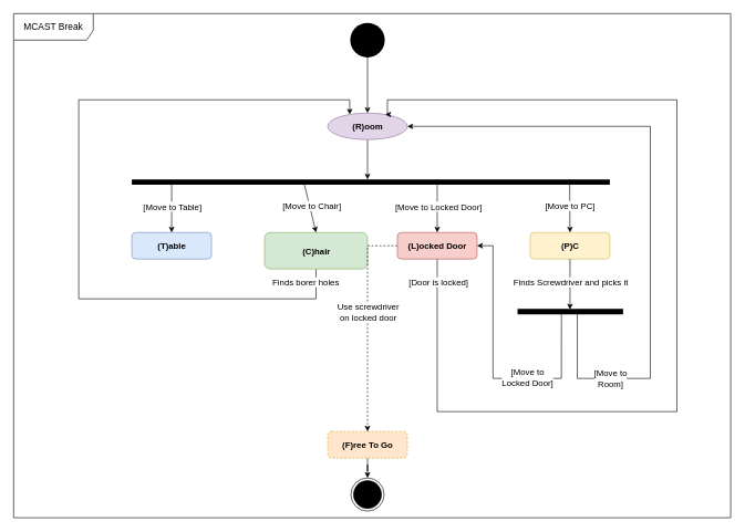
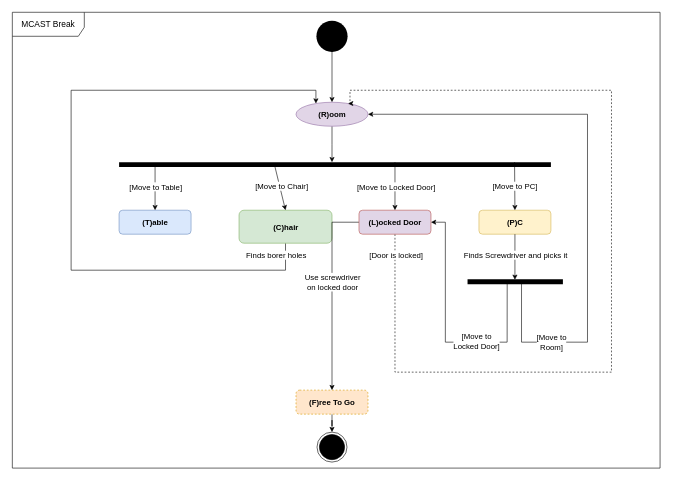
  <mxCell id="0" />
  <mxCell id="1" parent="0" />
  <mxCell id="2" value="MCAST Break" style="shape=umlFrame;whiteSpace=wrap;html=1;rounded=1;strokeColor=#000000;fontSize=14;width=120;height=40;movable=0;resizable=0;rotatable=0;deletable=0;editable=0;connectable=0;" parent="1" vertex="1"><mxGeometry x="20" y="20" width="1080" height="760" as="geometry" /></mxCell>
  <mxCell id="3" value="" style="ellipse;html=1;shape=startState;fillColor=#000000;strokeColor=none;" parent="1" vertex="1"><mxGeometry x="523" y="30" width="60" height="60" as="geometry" /></mxCell>
  <mxCell id="4" value="" style="edgeStyle=orthogonalEdgeStyle;html=1;verticalAlign=bottom;endArrow=classic;endSize=6;exitX=0.5;exitY=0.833;exitDx=0;exitDy=0;exitPerimeter=0;entryX=0.5;entryY=0;entryDx=0;entryDy=0;strokeWidth=1;endFill=1;rounded=0;" parent="1" source="3" target="9" edge="1"><mxGeometry relative="1" as="geometry"><mxPoint x="553" y="160" as="targetPoint" /><mxPoint x="578" y="110" as="sourcePoint" /></mxGeometry></mxCell>
  <mxCell id="5" value="" style="ellipse;html=1;shape=endState;fillColor=#000000;" parent="1" vertex="1"><mxGeometry x="528" y="720" width="50" height="50" as="geometry" /></mxCell>
  <mxCell id="6" value="" style="edgeStyle=orthogonalEdgeStyle;rounded=0;orthogonalLoop=1;jettySize=auto;html=1;strokeColor=#000000;" parent="1" source="7" target="5" edge="1"><mxGeometry relative="1" as="geometry" /></mxCell>
  <mxCell id="7" value="(F)ree To Go" style="html=1;strokeColor=#d79b00;rounded=1;fontSize=13;fontStyle=1;fillColor=#ffe6cc;dashed=1;" parent="1" vertex="1"><mxGeometry x="493" y="650" width="120" height="40" as="geometry" /></mxCell>
  <mxCell id="8" style="edgeStyle=orthogonalEdgeStyle;rounded=0;orthogonalLoop=1;jettySize=auto;html=1;exitX=0.5;exitY=1;exitDx=0;exitDy=0;strokeColor=#000000;strokeWidth=1;fontSize=14;" parent="1" source="9" edge="1"><mxGeometry relative="1" as="geometry"><mxPoint x="553" y="270" as="targetPoint" /></mxGeometry></mxCell>
  <mxCell id="9" value="(R)oom" style="ellipse;html=1;strokeColor=#9673a6;fontSize=13;fontStyle=1;fillColor=#e1d5e7;" parent="1" vertex="1"><mxGeometry x="493" y="170" width="120" height="40" as="geometry" /></mxCell>
  <mxCell id="10" value="" style="line;strokeWidth=8;fillColor=none;align=left;verticalAlign=middle;spacingTop=-1;spacingLeft=3;spacingRight=3;rotatable=0;labelPosition=right;points=[];portConstraint=eastwest;rounded=1;fontSize=14;" parent="1" vertex="1"><mxGeometry x="198" y="270" width="720" height="8" as="geometry" /></mxCell>
  <mxCell id="11" value="&lt;font style=&quot;font-size: 13px&quot;&gt;(T)able&lt;/font&gt;" style="html=1;strokeColor=#6c8ebf;rounded=1;fillColor=#dae8fc;fontSize=14;fontStyle=1" parent="1" vertex="1"><mxGeometry x="198" y="350" width="120" height="40" as="geometry" /></mxCell>
  <mxCell id="12" style="edgeStyle=orthogonalEdgeStyle;rounded=0;orthogonalLoop=1;jettySize=auto;html=1;exitX=0.5;exitY=1;exitDx=0;exitDy=0;entryX=0.25;entryY=0;entryDx=0;entryDy=0;strokeColor=#000000;strokeWidth=1;fontSize=14;" parent="1" source="14" target="9" edge="1"><mxGeometry relative="1" as="geometry"><Array as="points"><mxPoint x="458" y="450" /><mxPoint x="118" y="450" /><mxPoint x="118" y="150" /><mxPoint x="523" y="150" /></Array></mxGeometry></mxCell>
  <mxCell id="13" value="Finds borer holes" style="edgeLabel;html=1;align=center;verticalAlign=middle;resizable=0;points=[];fontSize=13;" parent="12" vertex="1" connectable="0"><mxGeometry x="-0.719" relative="1" as="geometry"><mxPoint x="98" y="-26" as="offset" /></mxGeometry></mxCell>
  <mxCell id="14" value="(C)hair" style="html=1;strokeColor=#82b366;rounded=1;fillColor=#d5e8d4;fontSize=13;fontStyle=1" parent="1" vertex="1"><mxGeometry x="398" y="350" width="155" height="55" as="geometry" /></mxCell>
- <mxCell id="15" style="edgeStyle=orthogonalEdgeStyle;rounded=0;orthogonalLoop=1;jettySize=auto;html=1;exitX=0.5;exitY=1;exitDx=0;exitDy=0;strokeColor=#000000;strokeWidth=1;fontSize=14;entryX=0.75;entryY=0;entryDx=0;entryDy=0;" parent="1" source="19" target="9" edge="1"><mxGeometry relative="1" as="geometry"><mxPoint x="858" y="170" as="targetPoint" /><Array as="points"><mxPoint x="658" y="620" /><mxPoint x="1019" y="620" /><mxPoint x="1019" y="150" /><mxPoint x="583" y="150" /></Array></mxGeometry></mxCell>
+ <mxCell id="15" style="edgeStyle=orthogonalEdgeStyle;rounded=0;orthogonalLoop=1;jettySize=auto;html=1;exitX=0.5;exitY=1;exitDx=0;exitDy=0;strokeColor=#000000;strokeWidth=1;fontSize=14;entryX=0.75;entryY=0;entryDx=0;entryDy=0;dashed=1;" parent="1" source="19" target="9" edge="1"><mxGeometry relative="1" as="geometry"><mxPoint x="858" y="170" as="targetPoint" /><Array as="points"><mxPoint x="658" y="620" /><mxPoint x="1019" y="620" /><mxPoint x="1019" y="150" /><mxPoint x="583" y="150" /></Array></mxGeometry></mxCell>
  <mxCell id="16" value="[Door is locked]" style="edgeLabel;html=1;align=center;verticalAlign=middle;resizable=0;points=[];fontSize=13;" parent="15" vertex="1" connectable="0"><mxGeometry x="-0.472" relative="1" as="geometry"><mxPoint x="-171" y="-196" as="offset" /></mxGeometry></mxCell>
- <mxCell id="17" style="edgeStyle=orthogonalEdgeStyle;rounded=0;orthogonalLoop=1;jettySize=auto;html=1;exitX=0;exitY=0.5;exitDx=0;exitDy=0;entryX=0.5;entryY=0;entryDx=0;entryDy=0;fontSize=13;dashed=1;" parent="1" source="19" target="7" edge="1"><mxGeometry relative="1" as="geometry" /></mxCell>
+ <mxCell id="17" style="edgeStyle=orthogonalEdgeStyle;rounded=0;orthogonalLoop=1;jettySize=auto;html=1;exitX=0;exitY=0.5;exitDx=0;exitDy=0;entryX=0.5;entryY=0;entryDx=0;entryDy=0;fontSize=13;" parent="1" source="19" target="7" edge="1"><mxGeometry relative="1" as="geometry" /></mxCell>
  <mxCell id="18" value="Use screwdriver&lt;br&gt;on locked door" style="edgeLabel;html=1;align=center;verticalAlign=middle;resizable=0;points=[];fontSize=13;" parent="17" vertex="1" connectable="0"><mxGeometry x="-0.284" y="4" relative="1" as="geometry"><mxPoint x="-4" y="28" as="offset" /></mxGeometry></mxCell>
- <mxCell id="19" value="(L)ocked Door" style="html=1;strokeColor=#b85450;rounded=1;fillColor=#f8cecc;fontSize=13;fontStyle=1" parent="1" vertex="1"><mxGeometry x="598" y="350" width="120" height="40" as="geometry" /></mxCell>
+ <mxCell id="19" value="(L)ocked Door" style="html=1;strokeColor=#b85450;rounded=1;fillColor=#e1d5e7;fontSize=13;fontStyle=1;" parent="1" vertex="1"><mxGeometry x="598" y="350" width="120" height="40" as="geometry" /></mxCell>
  <mxCell id="20" style="edgeStyle=orthogonalEdgeStyle;rounded=0;orthogonalLoop=1;jettySize=auto;html=1;strokeColor=#000000;strokeWidth=1;fontSize=14;entryX=1;entryY=0.5;entryDx=0;entryDy=0;exitX=0.857;exitY=0.531;exitDx=0;exitDy=0;exitPerimeter=0;" parent="1" source="31" target="9" edge="1"><mxGeometry relative="1" as="geometry"><mxPoint x="958" y="474" as="sourcePoint" /><mxPoint x="648" y="180" as="targetPoint" /><Array as="points"><mxPoint x="869" y="470" /><mxPoint x="869" y="570" /><mxPoint x="979" y="570" /><mxPoint x="979" y="190" /></Array></mxGeometry></mxCell>
  <mxCell id="21" value="[Move to &lt;br&gt;Room]" style="edgeLabel;html=1;align=center;verticalAlign=middle;resizable=0;points=[];fontSize=13;" parent="20" vertex="1" connectable="0"><mxGeometry x="-0.806" y="-5" relative="1" as="geometry"><mxPoint x="54" y="49.76" as="offset" /></mxGeometry></mxCell>
  <mxCell id="22" value="(P)C" style="html=1;strokeColor=#d6b656;rounded=1;fillColor=#fff2cc;fontSize=13;fontStyle=1" parent="1" vertex="1"><mxGeometry x="798" y="350" width="120" height="40" as="geometry" /></mxCell>
  <mxCell id="23" value="" style="endArrow=classic;html=1;strokeColor=#000000;fontSize=14;strokeWidth=1;entryX=0.5;entryY=0;entryDx=0;entryDy=0;" parent="1" target="11" edge="1"><mxGeometry width="50" height="50" relative="1" as="geometry"><mxPoint x="258" y="277" as="sourcePoint" /><mxPoint x="258" y="347" as="targetPoint" /></mxGeometry></mxCell>
  <mxCell id="24" value="[Move to Table]" style="edgeLabel;html=1;align=center;verticalAlign=middle;resizable=0;points=[];fontSize=13;" parent="23" vertex="1" connectable="0"><mxGeometry x="0.255" y="1" relative="1" as="geometry"><mxPoint x="-1" y="-13" as="offset" /></mxGeometry></mxCell>
  <mxCell id="25" value="" style="endArrow=classic;html=1;strokeColor=#000000;fontSize=13;strokeWidth=1;entryX=0.5;entryY=0;entryDx=0;entryDy=0;" parent="1" target="14" edge="1"><mxGeometry width="50" height="50" relative="1" as="geometry"><mxPoint x="458" y="278" as="sourcePoint" /><mxPoint x="418" y="340" as="targetPoint" /></mxGeometry></mxCell>
  <mxCell id="26" value="[Move to Chair]" style="edgeLabel;html=1;align=center;verticalAlign=middle;resizable=0;points=[];fontSize=13;" parent="25" vertex="1" connectable="0"><mxGeometry x="0.255" y="1" relative="1" as="geometry"><mxPoint x="-1" y="-13" as="offset" /></mxGeometry></mxCell>
  <mxCell id="27" value="" style="endArrow=classic;html=1;strokeColor=#000000;fontSize=13;strokeWidth=1;entryX=0.5;entryY=0;entryDx=0;entryDy=0;" parent="1" target="19" edge="1"><mxGeometry width="50" height="50" relative="1" as="geometry"><mxPoint x="658" y="270" as="sourcePoint" /><mxPoint x="648" y="340" as="targetPoint" /></mxGeometry></mxCell>
  <mxCell id="28" value="[Move to Locked Door]" style="edgeLabel;html=1;align=center;verticalAlign=middle;resizable=0;points=[];fontSize=13;" parent="27" vertex="1" connectable="0"><mxGeometry x="0.255" y="1" relative="1" as="geometry"><mxPoint y="-10" as="offset" /></mxGeometry></mxCell>
  <mxCell id="29" value="" style="endArrow=classic;html=1;strokeColor=#000000;fontSize=13;strokeWidth=1;entryX=0.5;entryY=0;entryDx=0;entryDy=0;" parent="1" target="22" edge="1"><mxGeometry width="50" height="50" relative="1" as="geometry"><mxPoint x="857.41" y="270" as="sourcePoint" /><mxPoint x="848" y="340" as="targetPoint" /></mxGeometry></mxCell>
  <mxCell id="30" value="[Move to PC]" style="edgeLabel;html=1;align=center;verticalAlign=middle;resizable=0;points=[];fontSize=13;" parent="29" vertex="1" connectable="0"><mxGeometry x="0.255" y="1" relative="1" as="geometry"><mxPoint x="-0.78" y="-10" as="offset" /></mxGeometry></mxCell>
  <mxCell id="31" value="" style="line;strokeWidth=8;fillColor=none;align=left;verticalAlign=middle;spacingTop=-1;spacingLeft=3;spacingRight=3;rotatable=0;labelPosition=right;points=[];portConstraint=eastwest;rounded=1;fontSize=14;" parent="1" vertex="1"><mxGeometry x="779" y="466" width="159" height="6.57" as="geometry" /></mxCell>
  <mxCell id="32" style="edgeStyle=orthogonalEdgeStyle;rounded=0;orthogonalLoop=1;jettySize=auto;html=1;strokeColor=#000000;strokeWidth=1;fontSize=14;exitX=0.5;exitY=1;exitDx=0;exitDy=0;" parent="1" source="22" edge="1"><mxGeometry relative="1" as="geometry"><mxPoint x="858" y="466" as="targetPoint" /><mxPoint x="858" y="400" as="sourcePoint" /></mxGeometry></mxCell>
  <mxCell id="33" value="Finds Screwdriver and picks it" style="edgeLabel;html=1;align=center;verticalAlign=middle;resizable=0;points=[];fontSize=13;" parent="32" vertex="1" connectable="0"><mxGeometry x="-0.194" y="-1" relative="1" as="geometry"><mxPoint x="1" y="3" as="offset" /></mxGeometry></mxCell>
  <mxCell id="34" value="" style="endArrow=classic;html=1;fontSize=13;entryX=1;entryY=0.5;entryDx=0;entryDy=0;rounded=0;" parent="1" target="19" edge="1"><mxGeometry width="50" height="50" relative="1" as="geometry"><mxPoint x="845.101" y="472.57" as="sourcePoint" /><mxPoint x="722" y="370" as="targetPoint" /><Array as="points"><mxPoint x="845" y="570" /><mxPoint x="742" y="570" /><mxPoint x="742" y="370" /></Array></mxGeometry></mxCell>
  <mxCell id="35" value="[Move to &lt;br&gt;Locked Door]" style="edgeLabel;html=1;align=center;verticalAlign=middle;resizable=0;points=[];fontSize=13;" parent="34" vertex="1" connectable="0"><mxGeometry x="-0.276" y="-2" relative="1" as="geometry"><mxPoint x="5.28" as="offset" /></mxGeometry></mxCell>
